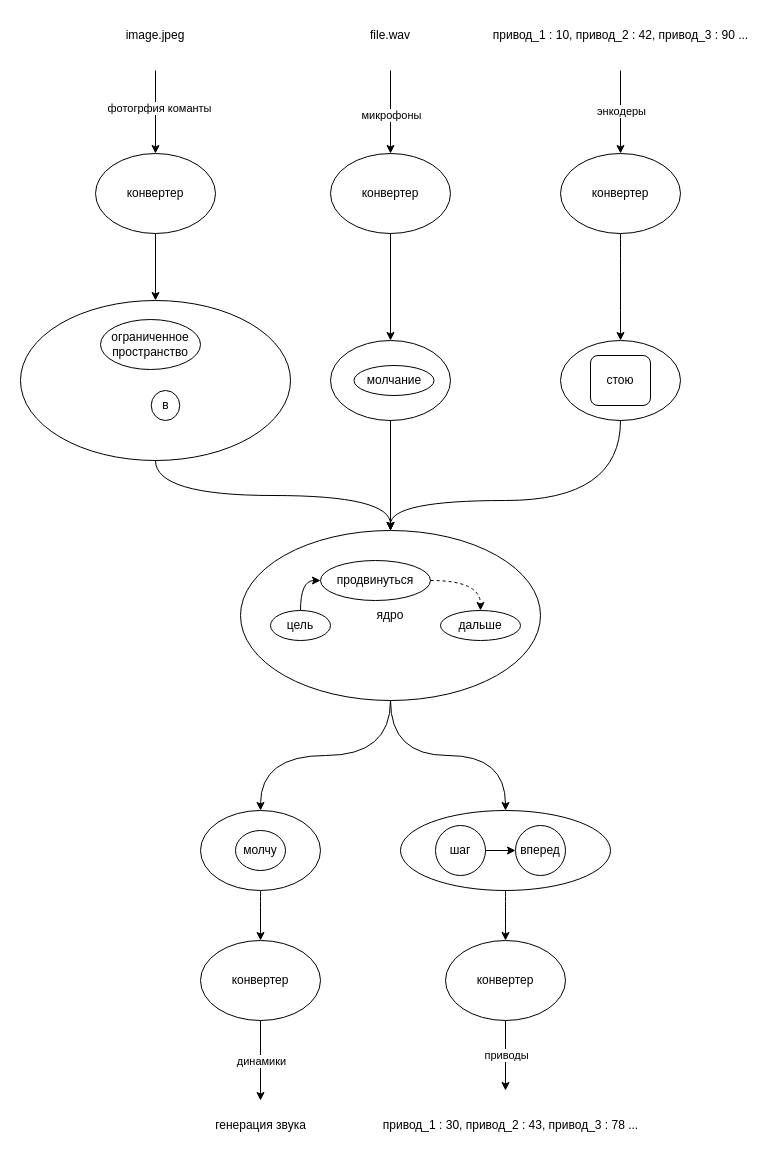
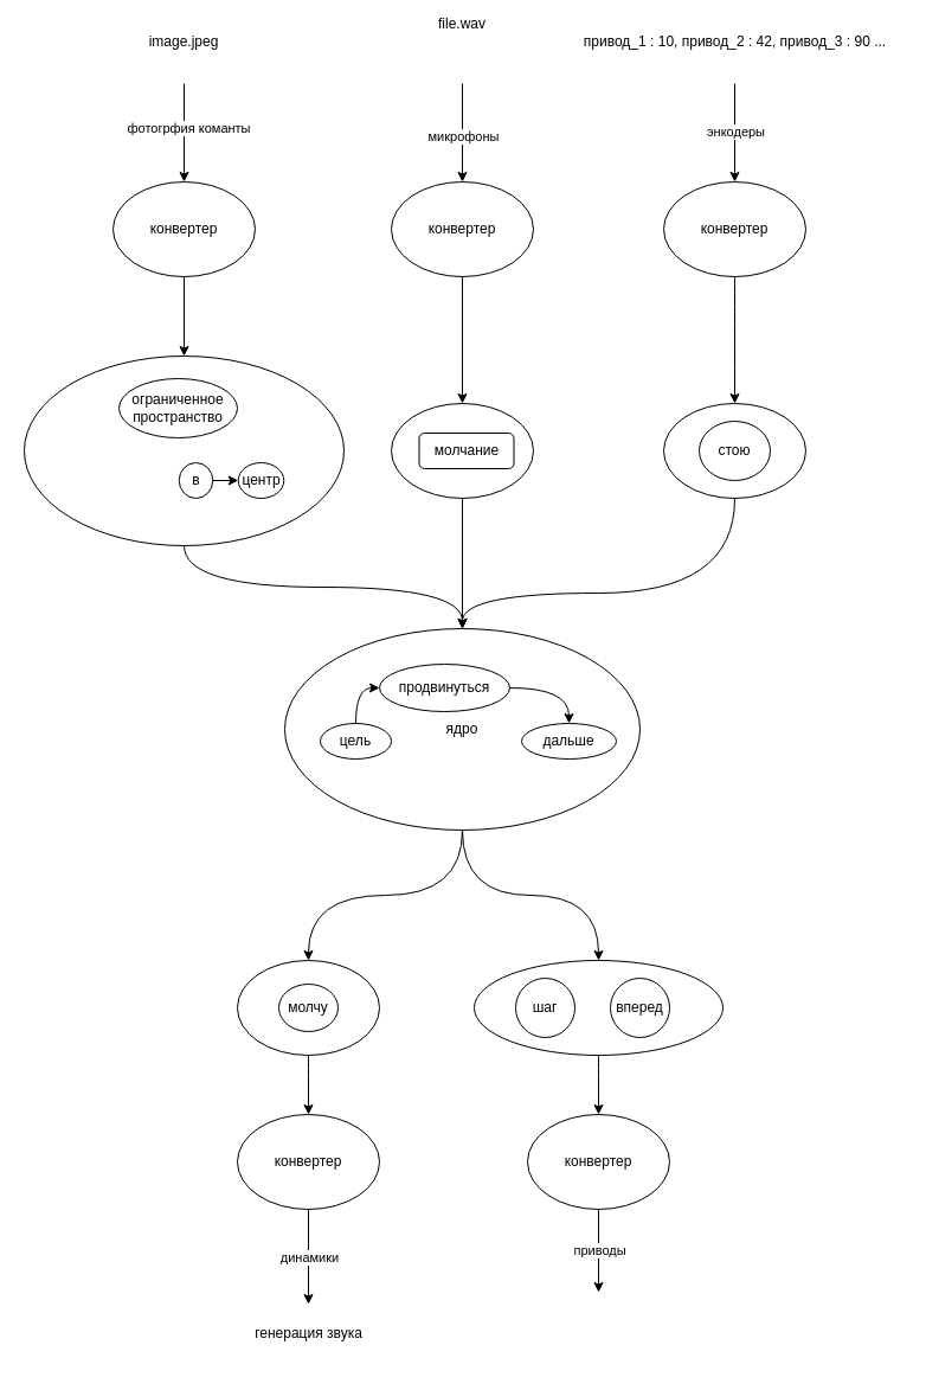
  <mxCell id="0" />
  <mxCell id="1" parent="0" />
  <mxCell id="2" style="edgeStyle=orthogonalEdgeStyle;rounded=0;orthogonalLoop=1;jettySize=auto;html=1;exitX=0.5;exitY=1;exitDx=0;exitDy=0;entryX=0.5;entryY=0;entryDx=0;entryDy=0;curved=1;" edge="1" parent="1" source="4" target="44"><mxGeometry relative="1" as="geometry" /></mxCell>
  <mxCell id="3" style="edgeStyle=orthogonalEdgeStyle;rounded=0;orthogonalLoop=1;jettySize=auto;html=1;exitX=0.5;exitY=1;exitDx=0;exitDy=0;curved=1;" edge="1" parent="1" source="4" target="47"><mxGeometry relative="1" as="geometry" /></mxCell>
  <mxCell id="4" value="ядро" style="ellipse;whiteSpace=wrap;html=1;" vertex="1" parent="1"><mxGeometry x="240" y="530" width="300" height="170" as="geometry" /></mxCell>
  <mxCell id="5" style="rounded=0;orthogonalLoop=1;jettySize=auto;html=1;exitX=0.5;exitY=1;exitDx=0;exitDy=0;entryX=0.5;entryY=0;entryDx=0;entryDy=0;" edge="1" parent="1" source="6" target="25"><mxGeometry relative="1" as="geometry" /></mxCell>
  <mxCell id="6" value="конвертер" style="ellipse;whiteSpace=wrap;html=1;" vertex="1" parent="1"><mxGeometry x="95" y="153" width="120" height="80" as="geometry" /></mxCell>
  <mxCell id="7" value="" style="endArrow=classic;html=1;rounded=0;entryX=0.5;entryY=0;entryDx=0;entryDy=0;" edge="1" parent="1" target="6"><mxGeometry width="50" height="50" relative="1" as="geometry"><mxPoint x="155" y="70" as="sourcePoint" /><mxPoint x="125" y="380" as="targetPoint" /></mxGeometry></mxCell>
  <mxCell id="8" value="фотогрфия команты" style="edgeLabel;html=1;align=center;verticalAlign=middle;resizable=0;points=[];" vertex="1" connectable="0" parent="7"><mxGeometry x="-0.275" y="3" relative="1" as="geometry"><mxPoint y="7" as="offset" /></mxGeometry></mxCell>
  <mxCell id="9" value="" style="endArrow=classic;html=1;rounded=0;entryX=0.5;entryY=0;entryDx=0;entryDy=0;exitX=0.5;exitY=1;exitDx=0;exitDy=0;startArrow=none;startFill=0;edgeStyle=orthogonalEdgeStyle;curved=1;" edge="1" parent="1" source="25" target="4"><mxGeometry width="50" height="50" relative="1" as="geometry"><mxPoint x="-320" y="570" as="sourcePoint" /><mxPoint x="-122" y="528" as="targetPoint" /></mxGeometry></mxCell>
  <mxCell id="10" style="edgeStyle=orthogonalEdgeStyle;rounded=0;orthogonalLoop=1;jettySize=auto;html=1;exitX=0.5;exitY=1;exitDx=0;exitDy=0;entryX=0.5;entryY=0;entryDx=0;entryDy=0;" edge="1" parent="1" source="11" target="36"><mxGeometry relative="1" as="geometry" /></mxCell>
  <mxCell id="11" value="конвертер" style="ellipse;whiteSpace=wrap;html=1;" vertex="1" parent="1"><mxGeometry x="330" y="153" width="120" height="80" as="geometry" /></mxCell>
  <mxCell id="12" style="edgeStyle=orthogonalEdgeStyle;rounded=0;orthogonalLoop=1;jettySize=auto;html=1;exitX=0.5;exitY=1;exitDx=0;exitDy=0;entryX=0.5;entryY=0;entryDx=0;entryDy=0;curved=1;" edge="1" parent="1" source="13" target="40"><mxGeometry relative="1" as="geometry" /></mxCell>
  <mxCell id="13" value="конвертер" style="ellipse;whiteSpace=wrap;html=1;" vertex="1" parent="1"><mxGeometry x="560" y="153" width="120" height="80" as="geometry" /></mxCell>
  <mxCell id="14" value="" style="endArrow=classic;html=1;rounded=0;entryX=0.5;entryY=0;entryDx=0;entryDy=0;startArrow=none;startFill=0;" edge="1" parent="1" target="13"><mxGeometry width="50" height="50" relative="1" as="geometry"><mxPoint x="620" y="70" as="sourcePoint" /><mxPoint x="-12" y="598" as="targetPoint" /></mxGeometry></mxCell>
  <mxCell id="15" value="энкодеры" style="edgeLabel;html=1;align=center;verticalAlign=middle;resizable=0;points=[];" vertex="1" connectable="0" parent="14"><mxGeometry x="-0.275" y="3" relative="1" as="geometry"><mxPoint x="-3" y="10" as="offset" /></mxGeometry></mxCell>
  <mxCell id="16" value="" style="endArrow=none;html=1;rounded=0;entryX=0.5;entryY=1;entryDx=0;entryDy=0;startArrow=classic;startFill=1;endFill=0;" edge="1" parent="1" target="22"><mxGeometry width="50" height="50" relative="1" as="geometry"><mxPoint x="505" y="1090" as="sourcePoint" /><mxPoint x="-160" y="950" as="targetPoint" /></mxGeometry></mxCell>
  <mxCell id="17" value="приводы" style="edgeLabel;html=1;align=center;verticalAlign=middle;resizable=0;points=[];" vertex="1" connectable="0" parent="16"><mxGeometry x="-0.275" y="3" relative="1" as="geometry"><mxPoint x="3" y="-11" as="offset" /></mxGeometry></mxCell>
  <mxCell id="18" value="" style="endArrow=classic;html=1;rounded=0;entryX=0.5;entryY=0;entryDx=0;entryDy=0;startArrow=none;startFill=0;" edge="1" parent="1" target="11"><mxGeometry width="50" height="50" relative="1" as="geometry"><mxPoint x="390" y="70" as="sourcePoint" /><mxPoint x="18" y="432" as="targetPoint" /></mxGeometry></mxCell>
  <mxCell id="19" value="микрофоны" style="edgeLabel;html=1;align=center;verticalAlign=middle;resizable=0;points=[];" vertex="1" connectable="0" parent="18"><mxGeometry x="-0.275" y="3" relative="1" as="geometry"><mxPoint x="-3" y="14" as="offset" /></mxGeometry></mxCell>
  <mxCell id="20" value="" style="endArrow=none;html=1;rounded=0;entryX=0.5;entryY=1;entryDx=0;entryDy=0;startArrow=classic;startFill=1;endFill=0;" edge="1" parent="1" target="23"><mxGeometry width="50" height="50" relative="1" as="geometry"><mxPoint x="260" y="1100" as="sourcePoint" /><mxPoint x="-202" y="794" as="targetPoint" /></mxGeometry></mxCell>
  <mxCell id="21" value="динамики" style="edgeLabel;html=1;align=center;verticalAlign=middle;resizable=0;points=[];" vertex="1" connectable="0" parent="20"><mxGeometry x="-0.275" y="3" relative="1" as="geometry"><mxPoint x="3" y="-11" as="offset" /></mxGeometry></mxCell>
  <mxCell id="22" value="конвертер" style="ellipse;whiteSpace=wrap;html=1;" vertex="1" parent="1"><mxGeometry x="445" y="940" width="120" height="80" as="geometry" /></mxCell>
  <mxCell id="23" value="конвертер" style="ellipse;whiteSpace=wrap;html=1;" vertex="1" parent="1"><mxGeometry x="200" y="940" width="120" height="80" as="geometry" /></mxCell>
  <mxCell id="24" value="" style="group" vertex="1" connectable="0" parent="1"><mxGeometry x="20" y="300" width="270" height="160" as="geometry" /></mxCell>
  <mxCell id="25" value="" style="ellipse;whiteSpace=wrap;html=1;" vertex="1" parent="24"><mxGeometry width="270" height="160" as="geometry" /></mxCell>
  <mxCell id="26" value="ограниченное&lt;br&gt;пространство" style="ellipse;whiteSpace=wrap;html=1;" vertex="1" parent="24"><mxGeometry x="80" y="19" width="100" height="50" as="geometry" /></mxCell>
  <mxCell id="27" value="в" style="ellipse;whiteSpace=wrap;html=1;" vertex="1" parent="24"><mxGeometry x="130.75" y="90" width="28.5" height="30" as="geometry" /></mxCell>
- <mxCell id="30" style="edgeStyle=orthogonalEdgeStyle;rounded=0;orthogonalLoop=1;jettySize=auto;html=1;exitX=1;exitY=0.5;exitDx=0;exitDy=0;entryX=0.5;entryY=0;entryDx=0;entryDy=0;curved=1;dashed=1;" edge="1" parent="1" source="31" target="32"><mxGeometry relative="1" as="geometry" /></mxCell>
+ <mxCell id="28" value="центр" style="ellipse;whiteSpace=wrap;html=1;" vertex="1" parent="24"><mxGeometry x="180.75" y="90" width="38.5" height="30" as="geometry" /></mxCell>
+ <mxCell id="29" style="edgeStyle=orthogonalEdgeStyle;rounded=0;orthogonalLoop=1;jettySize=auto;html=1;exitX=1;exitY=0.5;exitDx=0;exitDy=0;entryX=0;entryY=0.5;entryDx=0;entryDy=0;" edge="1" parent="24" source="27" target="28"><mxGeometry relative="1" as="geometry" /></mxCell>
+ <mxCell id="30" style="edgeStyle=orthogonalEdgeStyle;rounded=0;orthogonalLoop=1;jettySize=auto;html=1;exitX=1;exitY=0.5;exitDx=0;exitDy=0;entryX=0.5;entryY=0;entryDx=0;entryDy=0;curved=1;" edge="1" parent="1" source="31" target="32"><mxGeometry relative="1" as="geometry" /></mxCell>
  <mxCell id="31" value="продвинуться" style="ellipse;whiteSpace=wrap;html=1;" vertex="1" parent="1"><mxGeometry x="320" y="560" width="110" height="40" as="geometry" /></mxCell>
  <mxCell id="32" value="дальше" style="ellipse;whiteSpace=wrap;html=1;" vertex="1" parent="1"><mxGeometry x="440" y="610" width="80" height="30" as="geometry" /></mxCell>
  <mxCell id="33" style="edgeStyle=orthogonalEdgeStyle;rounded=0;orthogonalLoop=1;jettySize=auto;html=1;exitX=0.5;exitY=0;exitDx=0;exitDy=0;entryX=0;entryY=0.5;entryDx=0;entryDy=0;curved=1;" edge="1" parent="1" source="34" target="31"><mxGeometry relative="1" as="geometry"><Array as="points"><mxPoint x="300" y="580" /></Array></mxGeometry></mxCell>
  <mxCell id="34" value="цель" style="ellipse;whiteSpace=wrap;html=1;" vertex="1" parent="1"><mxGeometry x="270" y="610" width="60" height="30" as="geometry" /></mxCell>
  <mxCell id="35" value="" style="group" vertex="1" connectable="0" parent="1"><mxGeometry x="330" y="340" width="120" height="80" as="geometry" /></mxCell>
  <mxCell id="36" value="" style="ellipse;whiteSpace=wrap;html=1;" vertex="1" parent="35"><mxGeometry width="120" height="80" as="geometry" /></mxCell>
- <mxCell id="37" value="молчание" style="ellipse;whiteSpace=wrap;html=1;" vertex="1" parent="35"><mxGeometry x="23.5" y="25" width="80" height="30" as="geometry" /></mxCell>
+ <mxCell id="37" value="молчание" style="whiteSpace=wrap;html=1;rounded=1;" vertex="1" parent="35"><mxGeometry x="23.5" y="25" width="80" height="30" as="geometry" /></mxCell>
  <mxCell id="38" style="edgeStyle=orthogonalEdgeStyle;rounded=0;orthogonalLoop=1;jettySize=auto;html=1;exitX=0.5;exitY=1;exitDx=0;exitDy=0;entryX=0.5;entryY=0;entryDx=0;entryDy=0;" edge="1" parent="1" source="36" target="4"><mxGeometry relative="1" as="geometry" /></mxCell>
  <mxCell id="39" value="" style="group" vertex="1" connectable="0" parent="1"><mxGeometry x="560" y="340" width="120" height="80" as="geometry" /></mxCell>
  <mxCell id="40" value="" style="ellipse;whiteSpace=wrap;html=1;" vertex="1" parent="39"><mxGeometry width="120" height="80" as="geometry" /></mxCell>
- <mxCell id="41" value="стою" style="whiteSpace=wrap;html=1;rounded=1;" vertex="1" parent="39"><mxGeometry x="30" y="15" width="60" height="50" as="geometry" /></mxCell>
+ <mxCell id="41" value="стою" style="ellipse;whiteSpace=wrap;html=1;" vertex="1" parent="39"><mxGeometry x="30" y="15" width="60" height="50" as="geometry" /></mxCell>
  <mxCell id="42" style="edgeStyle=orthogonalEdgeStyle;rounded=0;orthogonalLoop=1;jettySize=auto;html=1;exitX=0.5;exitY=1;exitDx=0;exitDy=0;entryX=0.5;entryY=0;entryDx=0;entryDy=0;curved=1;" edge="1" parent="1" source="40" target="4"><mxGeometry relative="1" as="geometry"><Array as="points"><mxPoint x="620" y="500" /><mxPoint x="390" y="500" /></Array></mxGeometry></mxCell>
  <mxCell id="43" style="edgeStyle=orthogonalEdgeStyle;rounded=0;orthogonalLoop=1;jettySize=auto;html=1;exitX=0.5;exitY=1;exitDx=0;exitDy=0;entryX=0.5;entryY=0;entryDx=0;entryDy=0;curved=1;" edge="1" parent="1" source="44" target="23"><mxGeometry relative="1" as="geometry" /></mxCell>
  <mxCell id="44" value="" style="ellipse;whiteSpace=wrap;html=1;" vertex="1" parent="1"><mxGeometry x="200" y="810" width="120" height="80" as="geometry" /></mxCell>
  <mxCell id="45" value="молчу" style="ellipse;whiteSpace=wrap;html=1;" vertex="1" parent="1"><mxGeometry x="235" y="830" width="50" height="40" as="geometry" /></mxCell>
  <mxCell id="46" value="" style="group" vertex="1" connectable="0" parent="1"><mxGeometry x="400" y="810" width="210" height="80" as="geometry" /></mxCell>
  <mxCell id="47" value="" style="ellipse;whiteSpace=wrap;html=1;" vertex="1" parent="46"><mxGeometry width="210" height="80" as="geometry" /></mxCell>
  <mxCell id="48" value="шаг" style="ellipse;whiteSpace=wrap;html=1;" vertex="1" parent="46"><mxGeometry x="35" y="15" width="50" height="50" as="geometry" /></mxCell>
  <mxCell id="49" value="вперед" style="ellipse;whiteSpace=wrap;html=1;" vertex="1" parent="46"><mxGeometry x="115" y="15" width="50" height="50" as="geometry" /></mxCell>
- <mxCell id="50" style="edgeStyle=orthogonalEdgeStyle;rounded=0;orthogonalLoop=1;jettySize=auto;html=1;exitX=1;exitY=0.5;exitDx=0;exitDy=0;entryX=0;entryY=0.5;entryDx=0;entryDy=0;" edge="1" parent="46" source="48" target="49"><mxGeometry relative="1" as="geometry" /></mxCell>
  <mxCell id="51" style="edgeStyle=orthogonalEdgeStyle;rounded=0;orthogonalLoop=1;jettySize=auto;html=1;exitX=0.5;exitY=1;exitDx=0;exitDy=0;entryX=0.5;entryY=0;entryDx=0;entryDy=0;curved=1;" edge="1" parent="1" source="47" target="22"><mxGeometry relative="1" as="geometry" /></mxCell>
- <mxCell id="52" value="привод_1 : 30, привод_2 : 43, привод_3 : 78 ..." style="text;html=1;align=center;verticalAlign=middle;resizable=0;points=[];autosize=1;strokeColor=none;fillColor=none;" vertex="1" parent="1"><mxGeometry x="370" y="1110" width="280" height="30" as="geometry" /></mxCell>
  <mxCell id="53" value="генерация звука" style="text;html=1;align=center;verticalAlign=middle;resizable=0;points=[];autosize=1;strokeColor=none;fillColor=none;" vertex="1" parent="1"><mxGeometry x="205" y="1110" width="110" height="30" as="geometry" /></mxCell>
  <mxCell id="54" value="image.jpeg" style="text;html=1;strokeColor=none;fillColor=none;align=center;verticalAlign=middle;whiteSpace=wrap;rounded=0;" vertex="1" parent="1"><mxGeometry x="125" y="20" width="60" height="30" as="geometry" /></mxCell>
- <mxCell id="55" value="file.wav" style="text;html=1;strokeColor=none;fillColor=none;align=center;verticalAlign=middle;whiteSpace=wrap;rounded=0;" vertex="1" parent="1"><mxGeometry x="360" y="20" width="60" height="30" as="geometry" /></mxCell>
+ <mxCell id="55" value="file.wav" style="text;html=1;strokeColor=none;fillColor=none;align=center;verticalAlign=middle;whiteSpace=wrap;rounded=0;" vertex="1" parent="1"><mxGeometry x="360" y="5" width="60" height="30" as="geometry" /></mxCell>
  <mxCell id="56" value="привод_1 : 10, привод_2 : 42, привод_3 : 90 ..." style="text;html=1;align=center;verticalAlign=middle;resizable=0;points=[];autosize=1;strokeColor=none;fillColor=none;" vertex="1" parent="1"><mxGeometry x="480" y="20" width="280" height="30" as="geometry" /></mxCell>
